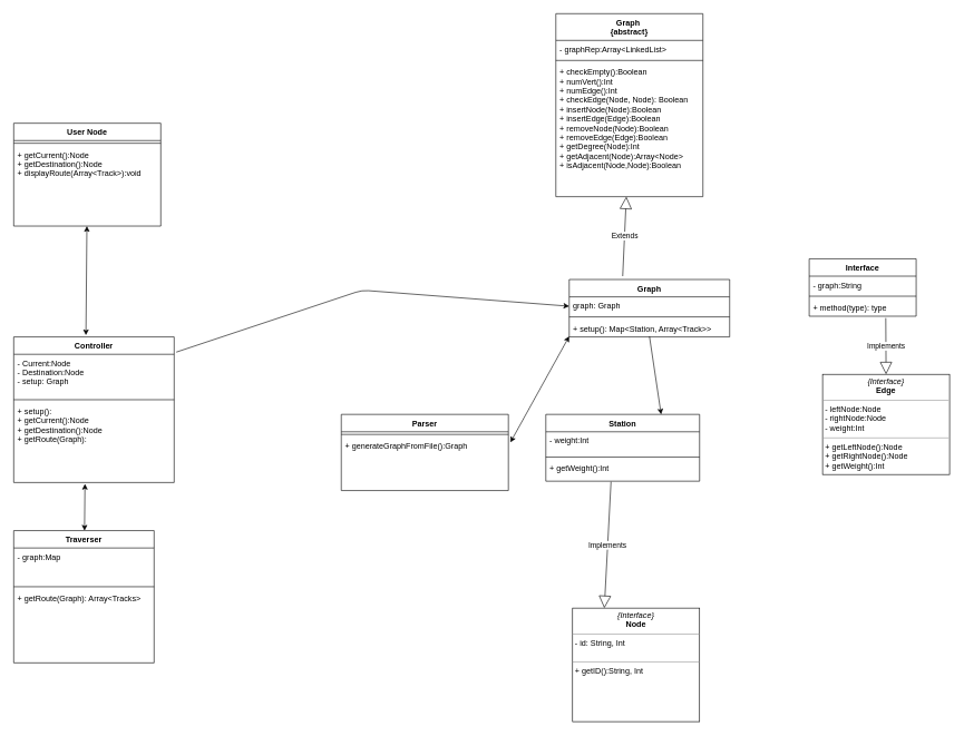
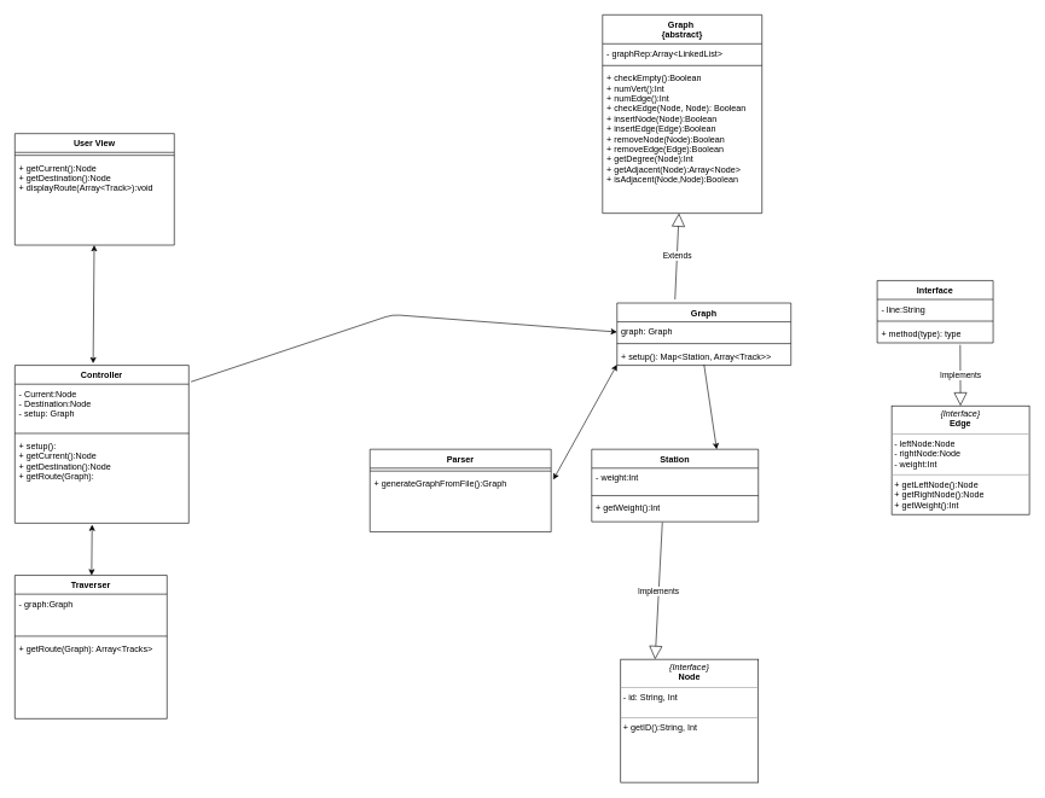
  <mxCell id="0" />
  <mxCell id="1" parent="0" />
- <mxCell id="2" value="User Node" style="swimlane;fontStyle=1;align=center;verticalAlign=top;childLayout=stackLayout;horizontal=1;startSize=26;horizontalStack=0;resizeParent=1;resizeParentMax=0;resizeLast=0;collapsible=1;marginBottom=0;" parent="1" vertex="1"><mxGeometry x="20" y="184" width="220" height="154" as="geometry" /></mxCell>
+ <mxCell id="2" value="User View" style="swimlane;fontStyle=1;align=center;verticalAlign=top;childLayout=stackLayout;horizontal=1;startSize=26;horizontalStack=0;resizeParent=1;resizeParentMax=0;resizeLast=0;collapsible=1;marginBottom=0;" parent="1" vertex="1"><mxGeometry x="20" y="184" width="220" height="154" as="geometry" /></mxCell>
  <mxCell id="3" value="" style="line;strokeWidth=1;fillColor=none;align=left;verticalAlign=middle;spacingTop=-1;spacingLeft=3;spacingRight=3;rotatable=0;labelPosition=right;points=[];portConstraint=eastwest;" parent="2" vertex="1"><mxGeometry y="26" width="220" height="8" as="geometry" /></mxCell>
  <mxCell id="4" value="+ getCurrent():Node&#10;+ getDestination():Node&#10;+ displayRoute(Array&lt;Track&gt;):void&#10;" style="text;strokeColor=none;fillColor=none;align=left;verticalAlign=top;spacingLeft=4;spacingRight=4;overflow=hidden;rotatable=0;points=[[0,0.5],[1,0.5]];portConstraint=eastwest;" parent="2" vertex="1"><mxGeometry y="34" width="220" height="120" as="geometry" /></mxCell>
  <mxCell id="5" value="Parser" style="swimlane;fontStyle=1;align=center;verticalAlign=top;childLayout=stackLayout;horizontal=1;startSize=26;horizontalStack=0;resizeParent=1;resizeParentMax=0;resizeLast=0;collapsible=1;marginBottom=0;" parent="1" vertex="1"><mxGeometry x="510" y="620" width="250" height="114" as="geometry" /></mxCell>
  <mxCell id="6" value="" style="line;strokeWidth=1;fillColor=none;align=left;verticalAlign=middle;spacingTop=-1;spacingLeft=3;spacingRight=3;rotatable=0;labelPosition=right;points=[];portConstraint=eastwest;" parent="5" vertex="1"><mxGeometry y="26" width="250" height="8" as="geometry" /></mxCell>
  <mxCell id="7" value="+ generateGraphFromFile():Graph" style="text;strokeColor=none;fillColor=none;align=left;verticalAlign=top;spacingLeft=4;spacingRight=4;overflow=hidden;rotatable=0;points=[[0,0.5],[1,0.5]];portConstraint=eastwest;" parent="5" vertex="1"><mxGeometry y="34" width="250" height="80" as="geometry" /></mxCell>
  <mxCell id="8" value="Graph &#10;{abstract}" style="swimlane;fontStyle=1;align=center;verticalAlign=top;childLayout=stackLayout;horizontal=1;startSize=40;horizontalStack=0;resizeParent=1;resizeParentMax=0;resizeLast=0;collapsible=1;marginBottom=0;" parent="1" vertex="1"><mxGeometry x="831" y="20" width="220" height="274" as="geometry" /></mxCell>
  <mxCell id="9" value="- graphRep:Array&lt;LinkedList&gt;" style="text;strokeColor=none;fillColor=none;align=left;verticalAlign=top;spacingLeft=4;spacingRight=4;overflow=hidden;rotatable=0;points=[[0,0.5],[1,0.5]];portConstraint=eastwest;" parent="8" vertex="1"><mxGeometry y="40" width="220" height="26" as="geometry" /></mxCell>
  <mxCell id="10" value="" style="line;strokeWidth=1;fillColor=none;align=left;verticalAlign=middle;spacingTop=-1;spacingLeft=3;spacingRight=3;rotatable=0;labelPosition=right;points=[];portConstraint=eastwest;" parent="8" vertex="1"><mxGeometry y="66" width="220" height="8" as="geometry" /></mxCell>
  <mxCell id="11" value="+ checkEmpty():Boolean&#10;+ numVert():Int&#10;+ numEdge():Int&#10;+ checkEdge(Node, Node): Boolean&#10;+ insertNode(Node):Boolean&#10;+ insertEdge(Edge):Boolean&#10;+ removeNode(Node):Boolean&#10;+ removeEdge(Edge):Boolean&#10;+ getDegree(Node):Int&#10;+ getAdjacent(Node):Array&lt;Node&gt;&#10;+ isAdjacent(Node,Node):Boolean&#10;" style="text;strokeColor=none;fillColor=none;align=left;verticalAlign=top;spacingLeft=4;spacingRight=4;overflow=hidden;rotatable=0;points=[[0,0.5],[1,0.5]];portConstraint=eastwest;" parent="8" vertex="1"><mxGeometry y="74" width="220" height="200" as="geometry" /></mxCell>
  <mxCell id="12" value="Traverser" style="swimlane;fontStyle=1;align=center;verticalAlign=top;childLayout=stackLayout;horizontal=1;startSize=26;horizontalStack=0;resizeParent=1;resizeParentMax=0;resizeLast=0;collapsible=1;marginBottom=0;" parent="1" vertex="1"><mxGeometry x="20" y="794" width="210" height="198" as="geometry" /></mxCell>
- <mxCell id="13" value="- graph:Map" style="text;strokeColor=none;fillColor=none;align=left;verticalAlign=top;spacingLeft=4;spacingRight=4;overflow=hidden;rotatable=0;points=[[0,0.5],[1,0.5]];portConstraint=eastwest;" parent="12" vertex="1"><mxGeometry y="26" width="210" height="54" as="geometry" /></mxCell>
+ <mxCell id="13" value="- graph:Graph" style="text;strokeColor=none;fillColor=none;align=left;verticalAlign=top;spacingLeft=4;spacingRight=4;overflow=hidden;rotatable=0;points=[[0,0.5],[1,0.5]];portConstraint=eastwest;" parent="12" vertex="1"><mxGeometry y="26" width="210" height="54" as="geometry" /></mxCell>
  <mxCell id="14" value="" style="line;strokeWidth=1;fillColor=none;align=left;verticalAlign=middle;spacingTop=-1;spacingLeft=3;spacingRight=3;rotatable=0;labelPosition=right;points=[];portConstraint=eastwest;" parent="12" vertex="1"><mxGeometry y="80" width="210" height="8" as="geometry" /></mxCell>
  <mxCell id="15" value="+ getRoute(Graph): Array&lt;Tracks&gt;&#10;" style="text;strokeColor=none;fillColor=none;align=left;verticalAlign=top;spacingLeft=4;spacingRight=4;overflow=hidden;rotatable=0;points=[[0,0.5],[1,0.5]];portConstraint=eastwest;" parent="12" vertex="1"><mxGeometry y="88" width="210" height="110" as="geometry" /></mxCell>
  <mxCell id="16" value="Station" style="swimlane;fontStyle=1;align=center;verticalAlign=top;childLayout=stackLayout;horizontal=1;startSize=26;horizontalStack=0;resizeParent=1;resizeParentMax=0;resizeLast=0;collapsible=1;marginBottom=0;" parent="1" vertex="1"><mxGeometry x="816" y="620" width="230" height="100" as="geometry" /></mxCell>
  <mxCell id="17" value="- weight:Int" style="text;strokeColor=none;fillColor=none;align=left;verticalAlign=top;spacingLeft=4;spacingRight=4;overflow=hidden;rotatable=0;points=[[0,0.5],[1,0.5]];portConstraint=eastwest;" parent="16" vertex="1"><mxGeometry y="26" width="230" height="34" as="geometry" /></mxCell>
  <mxCell id="18" value="" style="line;strokeWidth=1;fillColor=none;align=left;verticalAlign=middle;spacingTop=-1;spacingLeft=3;spacingRight=3;rotatable=0;labelPosition=right;points=[];portConstraint=eastwest;" parent="16" vertex="1"><mxGeometry y="60" width="230" height="8" as="geometry" /></mxCell>
  <mxCell id="19" value="+ getWeight():Int" style="text;strokeColor=none;fillColor=none;align=left;verticalAlign=top;spacingLeft=4;spacingRight=4;overflow=hidden;rotatable=0;points=[[0,0.5],[1,0.5]];portConstraint=eastwest;" parent="16" vertex="1"><mxGeometry y="68" width="230" height="32" as="geometry" /></mxCell>
  <mxCell id="20" value="Controller" style="swimlane;fontStyle=1;align=center;verticalAlign=top;childLayout=stackLayout;horizontal=1;startSize=26;horizontalStack=0;resizeParent=1;resizeParentMax=0;resizeLast=0;collapsible=1;marginBottom=0;" parent="1" vertex="1"><mxGeometry x="20" y="504" width="240" height="218" as="geometry" /></mxCell>
  <mxCell id="21" value="- Current:Node&#10;- Destination:Node&#10;- setup: Graph" style="text;strokeColor=none;fillColor=none;align=left;verticalAlign=top;spacingLeft=4;spacingRight=4;overflow=hidden;rotatable=0;points=[[0,0.5],[1,0.5]];portConstraint=eastwest;" parent="20" vertex="1"><mxGeometry y="26" width="240" height="64" as="geometry" /></mxCell>
  <mxCell id="22" value="" style="line;strokeWidth=1;fillColor=none;align=left;verticalAlign=middle;spacingTop=-1;spacingLeft=3;spacingRight=3;rotatable=0;labelPosition=right;points=[];portConstraint=eastwest;" parent="20" vertex="1"><mxGeometry y="90" width="240" height="8" as="geometry" /></mxCell>
  <mxCell id="23" value="+ setup():&#10;+ getCurrent():Node&#10;+ getDestination():Node&#10;+ getRoute(Graph):" style="text;strokeColor=none;fillColor=none;align=left;verticalAlign=top;spacingLeft=4;spacingRight=4;overflow=hidden;rotatable=0;points=[[0,0.5],[1,0.5]];portConstraint=eastwest;" parent="20" vertex="1"><mxGeometry y="98" width="240" height="120" as="geometry" /></mxCell>
  <mxCell id="24" value="&lt;p style=&quot;margin: 0px ; margin-top: 4px ; text-align: center&quot;&gt;&lt;i&gt;{Interface}&lt;/i&gt;&lt;br&gt;&lt;b&gt;Node&lt;/b&gt;&lt;/p&gt;&lt;hr size=&quot;1&quot;&gt;&lt;p style=&quot;margin: 0px ; margin-left: 4px&quot;&gt;- id: String, Int&lt;/p&gt;&lt;p style=&quot;margin: 0px ; margin-left: 4px&quot;&gt;&lt;br&gt;&lt;/p&gt;&lt;hr size=&quot;1&quot;&gt;&lt;p style=&quot;margin: 0px ; margin-left: 4px&quot;&gt;+ getID():String, Int&lt;/p&gt;" style="verticalAlign=top;align=left;overflow=fill;fontSize=12;fontFamily=Helvetica;html=1;" parent="1" vertex="1"><mxGeometry x="856" y="910" width="190" height="170" as="geometry" /></mxCell>
  <mxCell id="25" value="Interface" style="swimlane;fontStyle=1;align=center;verticalAlign=top;childLayout=stackLayout;horizontal=1;startSize=26;horizontalStack=0;resizeParent=1;resizeParentMax=0;resizeLast=0;collapsible=1;marginBottom=0;" parent="1" vertex="1"><mxGeometry x="1210" y="387" width="160" height="86" as="geometry" /></mxCell>
- <mxCell id="26" value="- graph:String" style="text;strokeColor=none;fillColor=none;align=left;verticalAlign=top;spacingLeft=4;spacingRight=4;overflow=hidden;rotatable=0;points=[[0,0.5],[1,0.5]];portConstraint=eastwest;" parent="25" vertex="1"><mxGeometry y="26" width="160" height="26" as="geometry" /></mxCell>
+ <mxCell id="26" value="- line:String" style="text;strokeColor=none;fillColor=none;align=left;verticalAlign=top;spacingLeft=4;spacingRight=4;overflow=hidden;rotatable=0;points=[[0,0.5],[1,0.5]];portConstraint=eastwest;" parent="25" vertex="1"><mxGeometry y="26" width="160" height="26" as="geometry" /></mxCell>
  <mxCell id="27" value="" style="line;strokeWidth=1;fillColor=none;align=left;verticalAlign=middle;spacingTop=-1;spacingLeft=3;spacingRight=3;rotatable=0;labelPosition=right;points=[];portConstraint=eastwest;" parent="25" vertex="1"><mxGeometry y="52" width="160" height="8" as="geometry" /></mxCell>
  <mxCell id="28" value="+ method(type): type" style="text;strokeColor=none;fillColor=none;align=left;verticalAlign=top;spacingLeft=4;spacingRight=4;overflow=hidden;rotatable=0;points=[[0,0.5],[1,0.5]];portConstraint=eastwest;" parent="25" vertex="1"><mxGeometry y="60" width="160" height="26" as="geometry" /></mxCell>
  <mxCell id="29" value="&lt;p style=&quot;margin: 0px ; margin-top: 4px ; text-align: center&quot;&gt;&lt;i&gt;{Interface}&lt;/i&gt;&lt;br&gt;&lt;b&gt;Edge&lt;/b&gt;&lt;/p&gt;&lt;hr size=&quot;1&quot;&gt;&lt;p style=&quot;margin: 0px ; margin-left: 4px&quot;&gt;- leftNode:Node&lt;/p&gt;&lt;p style=&quot;margin: 0px ; margin-left: 4px&quot;&gt;- rightNode:Node&lt;/p&gt;&lt;p style=&quot;margin: 0px ; margin-left: 4px&quot;&gt;- weight:Int&lt;/p&gt;&lt;hr size=&quot;1&quot;&gt;&lt;p style=&quot;margin: 0px ; margin-left: 4px&quot;&gt;+ getLeftNode():Node&lt;br&gt;&lt;/p&gt;&lt;p style=&quot;margin: 0px ; margin-left: 4px&quot;&gt;+ getRightNode():Node&lt;/p&gt;&lt;p style=&quot;margin: 0px ; margin-left: 4px&quot;&gt;+ getWeight():Int&lt;/p&gt;" style="verticalAlign=top;align=left;overflow=fill;fontSize=12;fontFamily=Helvetica;html=1;" parent="1" vertex="1"><mxGeometry x="1230" y="560" width="190" height="150" as="geometry" /></mxCell>
  <mxCell id="30" value="" style="endArrow=classic;startArrow=classic;html=1;exitX=0.45;exitY=-0.012;exitDx=0;exitDy=0;exitPerimeter=0;" parent="1" source="20" target="4" edge="1"><mxGeometry width="50" height="50" relative="1" as="geometry"><mxPoint x="225" y="503.86" as="sourcePoint" /><mxPoint x="275" y="453.86" as="targetPoint" /><Array as="points" /></mxGeometry></mxCell>
  <mxCell id="31" value="" style="endArrow=classic;startArrow=classic;html=1;exitX=0;exitY=1;exitDx=0;exitDy=0;entryX=1.012;entryY=0.098;entryDx=0;entryDy=0;entryPerimeter=0;" parent="1" target="7" edge="1"><mxGeometry width="50" height="50" relative="1" as="geometry"><mxPoint x="851" y="503" as="sourcePoint" /><mxPoint x="390" y="270" as="targetPoint" /></mxGeometry></mxCell>
  <mxCell id="32" value="" style="endArrow=classic;startArrow=classic;html=1;entryX=0.444;entryY=1.017;entryDx=0;entryDy=0;entryPerimeter=0;" parent="1" source="12" target="23" edge="1"><mxGeometry width="50" height="50" relative="1" as="geometry"><mxPoint x="239" y="890" as="sourcePoint" /><mxPoint x="170" y="617" as="targetPoint" /></mxGeometry></mxCell>
  <mxCell id="33" value="Extends" style="endArrow=block;endSize=16;endFill=0;html=1;exitX=0.5;exitY=0;exitDx=0;exitDy=0;" parent="1" target="11" edge="1"><mxGeometry width="160" relative="1" as="geometry"><mxPoint x="931" y="413" as="sourcePoint" /><mxPoint x="991" y="300" as="targetPoint" /></mxGeometry></mxCell>
  <mxCell id="34" value="Implements" style="endArrow=block;endSize=16;endFill=0;html=1;entryX=0.25;entryY=0;entryDx=0;entryDy=0;exitX=0.424;exitY=1.026;exitDx=0;exitDy=0;exitPerimeter=0;" parent="1" source="19" target="24" edge="1"><mxGeometry width="160" relative="1" as="geometry"><mxPoint x="728.68" y="1331.37" as="sourcePoint" /><mxPoint x="671" y="900" as="targetPoint" /></mxGeometry></mxCell>
  <mxCell id="35" value="Implements" style="endArrow=block;endSize=16;endFill=0;html=1;entryX=0.5;entryY=0;entryDx=0;entryDy=0;exitX=0.716;exitY=1.104;exitDx=0;exitDy=0;exitPerimeter=0;" parent="1" source="28" target="29" edge="1"><mxGeometry width="160" relative="1" as="geometry"><mxPoint x="525" y="665" as="sourcePoint" /><mxPoint x="567.5" y="767" as="targetPoint" /></mxGeometry></mxCell>
  <mxCell id="36" value="" style="endArrow=classic;html=1;exitX=1.013;exitY=-0.051;exitDx=0;exitDy=0;entryX=0;entryY=0.5;entryDx=0;entryDy=0;exitPerimeter=0;" parent="1" source="21" edge="1"><mxGeometry width="50" height="50" relative="1" as="geometry"><mxPoint x="393" y="706.5" as="sourcePoint" /><mxPoint x="851" y="458" as="targetPoint" /><Array as="points"><mxPoint x="541" y="434" /></Array></mxGeometry></mxCell>
  <mxCell id="37" value="" style="endArrow=classic;html=1;entryX=0.75;entryY=0;entryDx=0;entryDy=0;exitX=0.75;exitY=1;exitDx=0;exitDy=0;" parent="1" target="16" edge="1"><mxGeometry width="50" height="50" relative="1" as="geometry"><mxPoint x="971" y="503" as="sourcePoint" /><mxPoint x="981" y="490" as="targetPoint" /></mxGeometry></mxCell>
  <mxCell id="38" value="Graph" style="swimlane;fontStyle=1;align=center;verticalAlign=top;childLayout=stackLayout;horizontal=1;startSize=26;horizontalStack=0;resizeParent=1;resizeParentMax=0;resizeLast=0;collapsible=1;marginBottom=0;" vertex="1" parent="1"><mxGeometry x="851" y="418" width="240" height="86" as="geometry" /></mxCell>
  <mxCell id="39" value="graph: Graph" style="text;strokeColor=none;fillColor=none;align=left;verticalAlign=top;spacingLeft=4;spacingRight=4;overflow=hidden;rotatable=0;points=[[0,0.5],[1,0.5]];portConstraint=eastwest;" vertex="1" parent="38"><mxGeometry y="26" width="240" height="26" as="geometry" /></mxCell>
  <mxCell id="40" value="" style="line;strokeWidth=1;fillColor=none;align=left;verticalAlign=middle;spacingTop=-1;spacingLeft=3;spacingRight=3;rotatable=0;labelPosition=right;points=[];portConstraint=eastwest;" vertex="1" parent="38"><mxGeometry y="52" width="240" height="8" as="geometry" /></mxCell>
  <mxCell id="41" value="+ setup(): Map&lt;Station, Array&lt;Track&gt;&gt;" style="text;strokeColor=none;fillColor=none;align=left;verticalAlign=top;spacingLeft=4;spacingRight=4;overflow=hidden;rotatable=0;points=[[0,0.5],[1,0.5]];portConstraint=eastwest;" vertex="1" parent="38"><mxGeometry y="60" width="240" height="26" as="geometry" /></mxCell>
